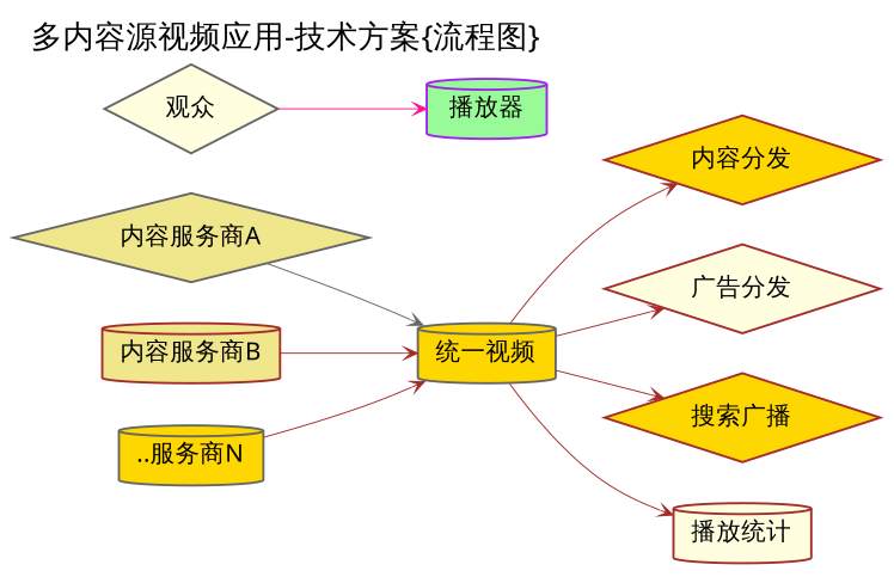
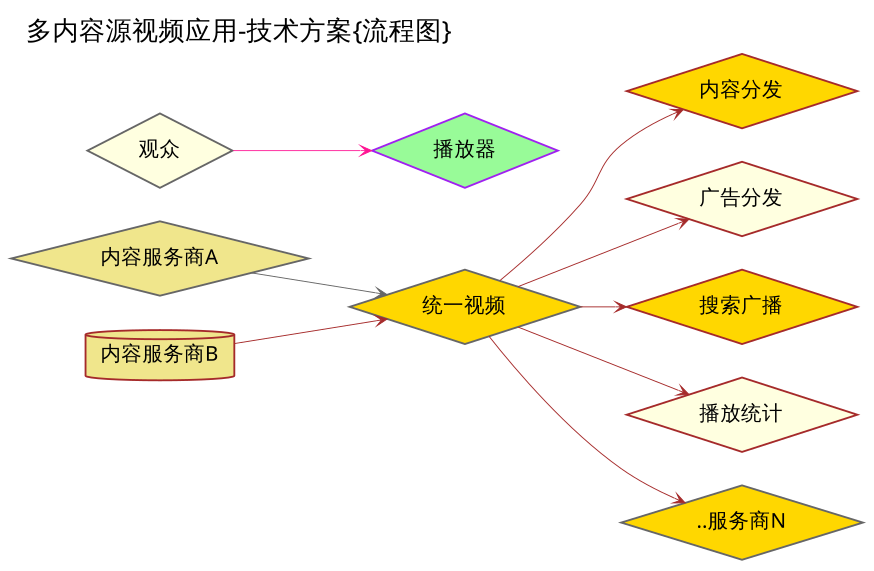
  digraph {
    fontname="Noto Sans"
    fontsize=14.0
    label="多内容源视频应用-技术方案{流程图}"
    labeljust=l
    labelloc=t
    rankdir=LR
    ranksep=0.3
    node [color=brown fillcolor=gold fontname="Noto Sans" fontsize=11.0 shape=diamond style=filled]
    edge [arrowhead=vee arrowsize=0.6 arrowtail=none color=brown fontcolor="#333333" fontname="Noto Sans" fontsize=9.0 style="setlinewidth(0.5)"]
    n1 [color=gray40 fillcolor=khaki height=0.3 label="内容服务商A"]
-   n2 [color=gray40 height=0.3 label="统一视频" shape=cylinder]
+   n2 [color=gray40 height=0.3 label="统一视频"]
    n3 [height=0.3 label="内容分发"]
    n4 [fillcolor=lightyellow height=0.3 label="广告分发"]
    n5 [height=0.3 label="搜索广播"]
-   n6 [fillcolor=lightyellow height=0.3 label="播放统计" shape=cylinder]
+   n6 [fillcolor=lightyellow height=0.3 label="播放统计"]
    n7 [fillcolor=khaki height=0.3 label="内容服务商B" shape=cylinder]
-   n8 [color=gray40 height=0.3 label="..服务商N" shape=cylinder]
-   n9 [color=purple fillcolor=palegreen height=0.3 label="播放器" shape=cylinder]
+   n8 [color=gray40 height=0.3 label="..服务商N"]
+   n9 [color=purple fillcolor=palegreen height=0.3 label="播放器"]
    n10 [color=gray40 fillcolor=lightyellow height=0.3 label="观众"]
    n1 -> n2 [color=gray40]
    n2 -> n3
    n2 -> n4
    n2 -> n5
    n2 -> n6
    n7 -> n2
-   n8 -> n2
+   n2 -> n8
    n10 -> n9 [color=deeppink]
  }
